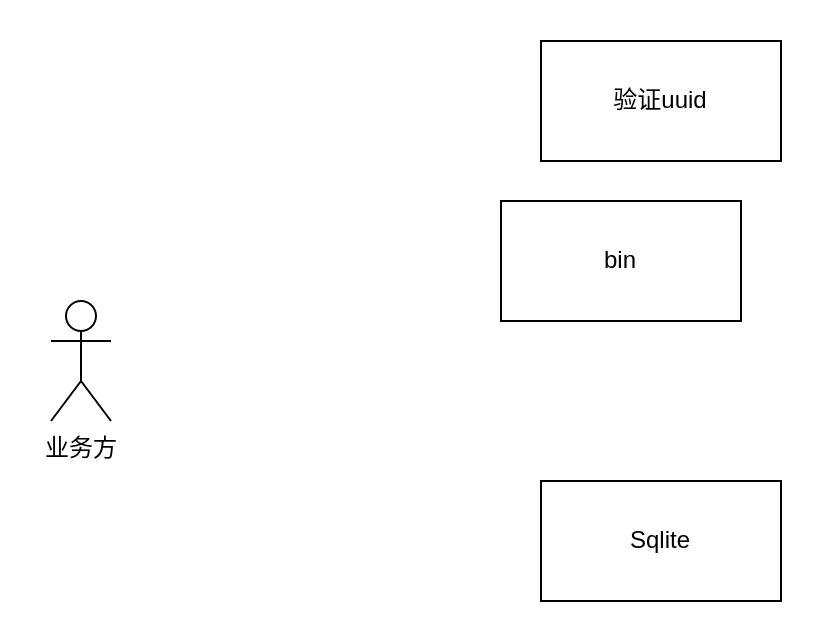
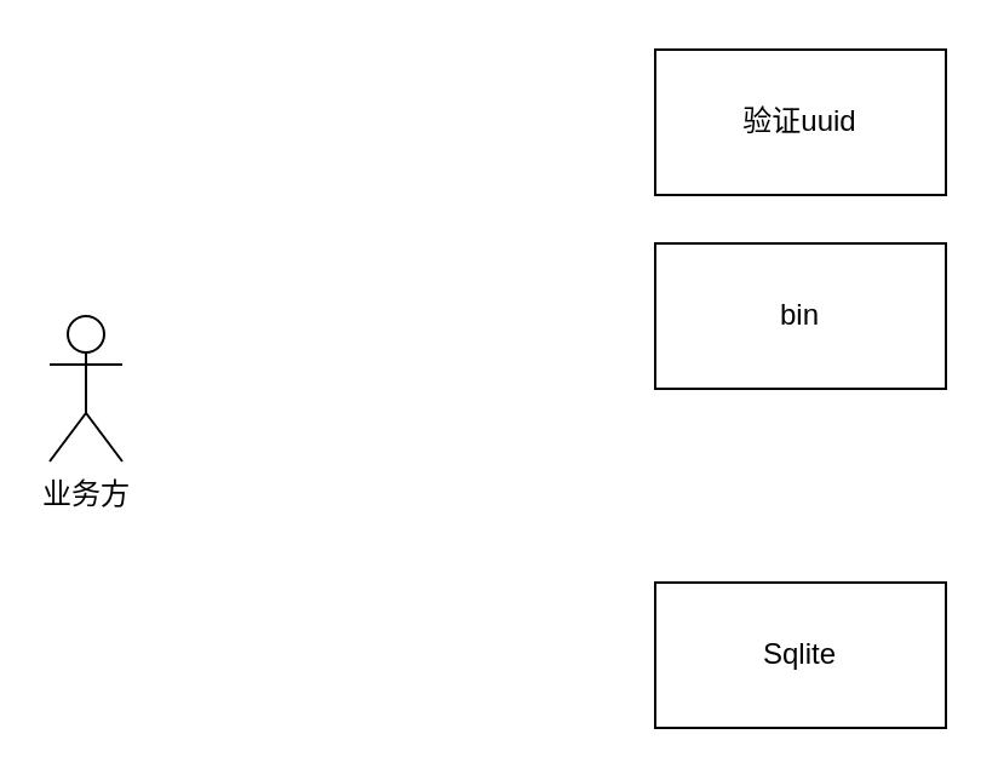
  <mxCell id="0" />
  <mxCell id="1" parent="0" />
  <mxCell id="2" value="验证uuid" style="rounded=0;whiteSpace=wrap;html=1;" vertex="1" parent="1"><mxGeometry x="270" y="20" width="120" height="60" as="geometry" /></mxCell>
  <mxCell id="3" value="" style="rounded=0;whiteSpace=wrap;html=1;" vertex="1" parent="1"><mxGeometry x="270" y="240" width="120" height="60" as="geometry" /></mxCell>
  <mxCell id="4" value="Sqlite" style="text;html=1;strokeColor=none;fillColor=none;align=center;verticalAlign=middle;whiteSpace=wrap;rounded=0;" vertex="1" parent="1"><mxGeometry x="300" y="255" width="60" height="30" as="geometry" /></mxCell>
- <mxCell id="5" value="业务方" style="shape=umlActor;verticalLabelPosition=bottom;verticalAlign=top;html=1;outlineConnect=0;" vertex="1" parent="1"><mxGeometry x="25" y="150" width="30" height="60" as="geometry" /></mxCell>
- <mxCell id="6" value="bin" style="rounded=0;whiteSpace=wrap;html=1;" vertex="1" parent="1"><mxGeometry x="250" y="100" width="120" height="60" as="geometry" /></mxCell>
+ <mxCell id="5" value="业务方" style="shape=umlActor;verticalLabelPosition=bottom;verticalAlign=top;html=1;outlineConnect=0;" vertex="1" parent="1"><mxGeometry x="20" y="130" width="30" height="60" as="geometry" /></mxCell>
+ <mxCell id="6" value="bin" style="rounded=0;whiteSpace=wrap;html=1;" vertex="1" parent="1"><mxGeometry x="270" y="100" width="120" height="60" as="geometry" /></mxCell>
